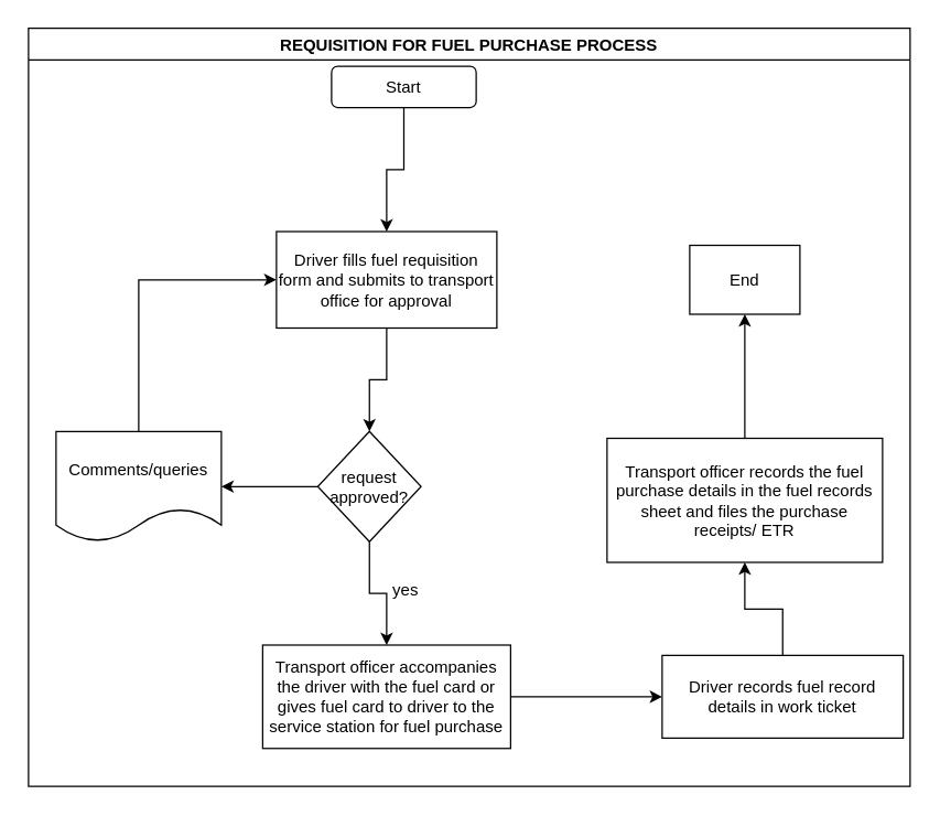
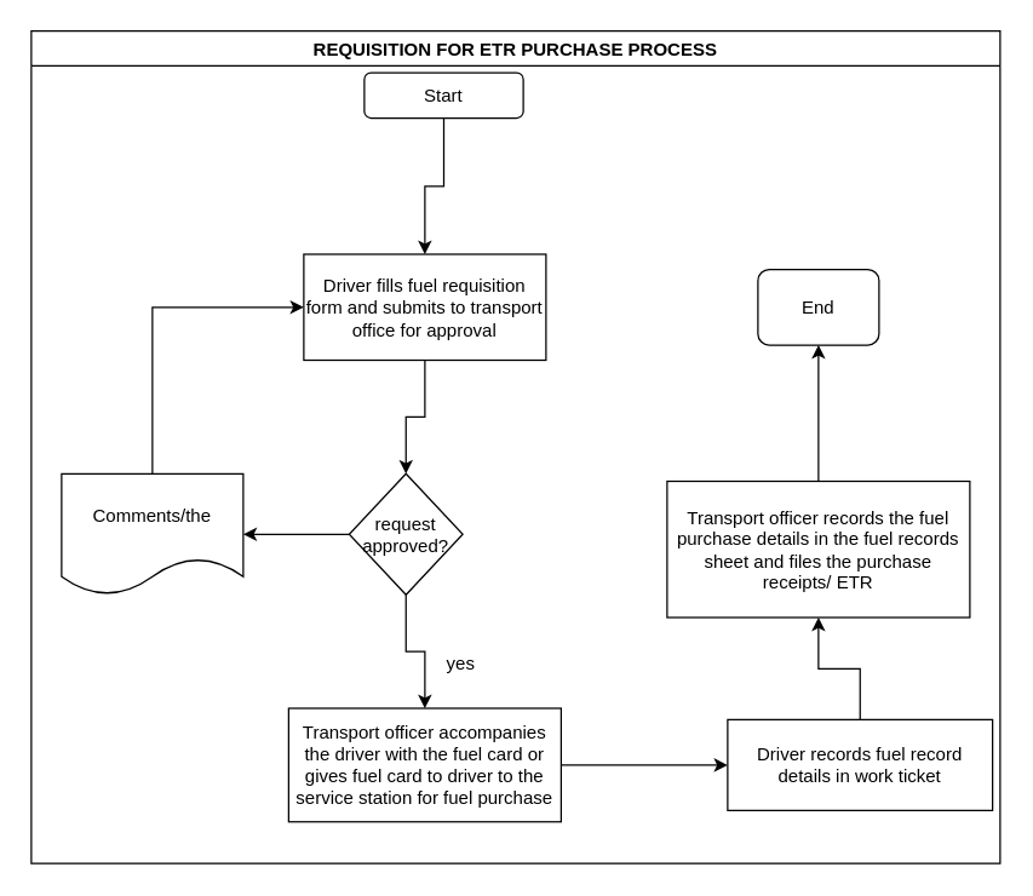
  <mxCell id="0" />
  <mxCell id="1" parent="0" />
- <mxCell id="2" value="REQUISITION FOR FUEL PURCHASE PROCESS" style="swimlane;" parent="1" vertex="1"><mxGeometry x="20" y="20" width="640" height="550" as="geometry" /></mxCell>
+ <mxCell id="2" value="REQUISITION FOR ETR PURCHASE PROCESS" style="swimlane;" parent="1" vertex="1"><mxGeometry x="20" y="20" width="640" height="550" as="geometry" /></mxCell>
  <mxCell id="3" value="Start" style="rounded=1;whiteSpace=wrap;html=1;" parent="2" vertex="1"><mxGeometry x="220" y="27.5" width="105" height="30" as="geometry" /></mxCell>
  <mxCell id="4" value="Driver fills fuel requisition form and submits to transport office for approval" style="rounded=0;whiteSpace=wrap;html=1;" parent="2" vertex="1"><mxGeometry x="180" y="147.5" width="160" height="70" as="geometry" /></mxCell>
  <mxCell id="5" value="" style="edgeStyle=orthogonalEdgeStyle;rounded=0;orthogonalLoop=1;jettySize=auto;html=1;entryX=0.5;entryY=0;entryDx=0;entryDy=0;" parent="2" source="3" target="4" edge="1"><mxGeometry relative="1" as="geometry"><mxPoint x="260" y="152.5" as="targetPoint" /><Array as="points" /></mxGeometry></mxCell>
  <mxCell id="6" value="Transport officer records the fuel purchase details in the fuel records sheet and files the purchase receipts/ ETR" style="whiteSpace=wrap;html=1;rounded=0;" parent="2" vertex="1"><mxGeometry x="420" y="297.5" width="200" height="90" as="geometry" /></mxCell>
- <mxCell id="7" value="End" style="whiteSpace=wrap;html=1;rounded=0;" parent="2" vertex="1"><mxGeometry x="480" y="157.5" width="80" height="50" as="geometry" /></mxCell>
+ <mxCell id="7" value="End" style="rounded=1;whiteSpace=wrap;html=1;" parent="2" vertex="1"><mxGeometry x="480" y="157.5" width="80" height="50" as="geometry" /></mxCell>
  <mxCell id="8" value="" style="edgeStyle=orthogonalEdgeStyle;rounded=0;orthogonalLoop=1;jettySize=auto;html=1;entryX=0.5;entryY=1;entryDx=0;entryDy=0;" parent="2" source="6" target="7" edge="1"><mxGeometry relative="1" as="geometry"><mxPoint x="520" y="202.5" as="targetPoint" /></mxGeometry></mxCell>
  <mxCell id="9" value="" style="edgeStyle=orthogonalEdgeStyle;rounded=0;orthogonalLoop=1;jettySize=auto;html=1;" parent="1" source="11" target="14" edge="1"><mxGeometry relative="1" as="geometry" /></mxCell>
  <mxCell id="10" value="" style="edgeStyle=orthogonalEdgeStyle;rounded=0;orthogonalLoop=1;jettySize=auto;html=1;" parent="1" source="11" target="16" edge="1"><mxGeometry relative="1" as="geometry" /></mxCell>
  <mxCell id="11" value="request approved?" style="rhombus;whiteSpace=wrap;html=1;rounded=0;" parent="1" vertex="1"><mxGeometry x="230" y="312.5" width="75" height="80" as="geometry" /></mxCell>
  <mxCell id="12" value="" style="edgeStyle=orthogonalEdgeStyle;rounded=0;orthogonalLoop=1;jettySize=auto;html=1;" parent="1" source="4" target="11" edge="1"><mxGeometry relative="1" as="geometry" /></mxCell>
  <mxCell id="13" value="" style="edgeStyle=orthogonalEdgeStyle;rounded=0;orthogonalLoop=1;jettySize=auto;html=1;entryX=0;entryY=0.5;entryDx=0;entryDy=0;" parent="1" source="14" target="4" edge="1"><mxGeometry relative="1" as="geometry"><mxPoint x="100" y="232.5" as="targetPoint" /><Array as="points"><mxPoint x="100" y="202.5" /></Array></mxGeometry></mxCell>
- <mxCell id="14" value="Comments/queries" style="shape=document;whiteSpace=wrap;html=1;boundedLbl=1;rounded=0;" parent="1" vertex="1"><mxGeometry x="40" y="312.5" width="120" height="80" as="geometry" /></mxCell>
+ <mxCell id="14" value="Comments/the" style="shape=document;whiteSpace=wrap;html=1;boundedLbl=1;rounded=0;" parent="1" vertex="1"><mxGeometry x="40" y="312.5" width="120" height="80" as="geometry" /></mxCell>
  <mxCell id="15" value="" style="edgeStyle=orthogonalEdgeStyle;rounded=0;orthogonalLoop=1;jettySize=auto;html=1;" parent="1" source="16" target="19" edge="1"><mxGeometry relative="1" as="geometry" /></mxCell>
  <mxCell id="16" value="Transport officer accompanies the driver with the fuel card or gives fuel card to driver to the service station for fuel purchase" style="whiteSpace=wrap;html=1;rounded=0;" parent="1" vertex="1"><mxGeometry x="190" y="467.5" width="180" height="75" as="geometry" /></mxCell>
- <mxCell id="17" value="yes" style="text;html=1;strokeColor=none;fillColor=none;align=center;verticalAlign=middle;whiteSpace=wrap;rounded=0;" parent="1" vertex="1"><mxGeometry x="274" y="417.5" width="40" height="20" as="geometry" /></mxCell>
+ <mxCell id="17" value="yes" style="text;html=1;strokeColor=none;fillColor=none;align=center;verticalAlign=middle;whiteSpace=wrap;rounded=0;" parent="1" vertex="1"><mxGeometry x="284" y="427.5" width="40" height="20" as="geometry" /></mxCell>
  <mxCell id="18" value="" style="edgeStyle=orthogonalEdgeStyle;rounded=0;orthogonalLoop=1;jettySize=auto;html=1;" parent="1" source="19" target="6" edge="1"><mxGeometry relative="1" as="geometry" /></mxCell>
  <mxCell id="19" value="Driver records fuel record details in work ticket" style="whiteSpace=wrap;html=1;rounded=0;" parent="1" vertex="1"><mxGeometry x="480" y="475" width="175" height="60" as="geometry" /></mxCell>
